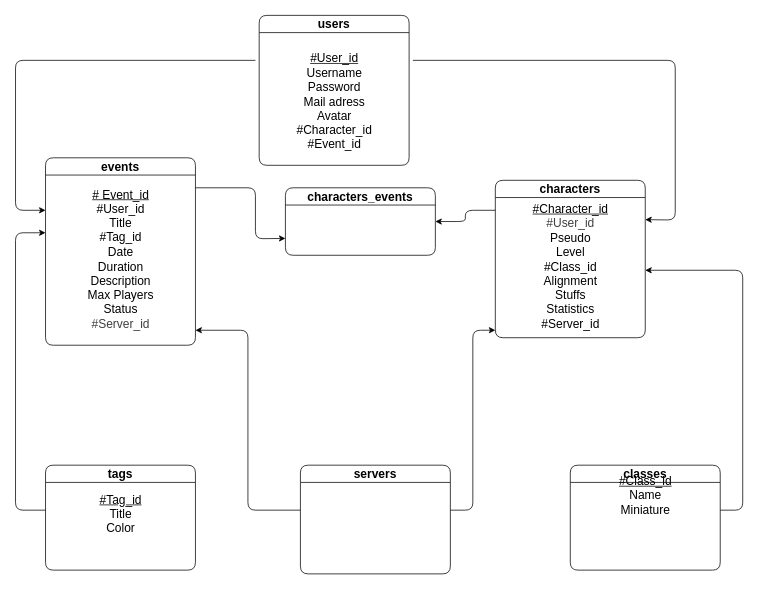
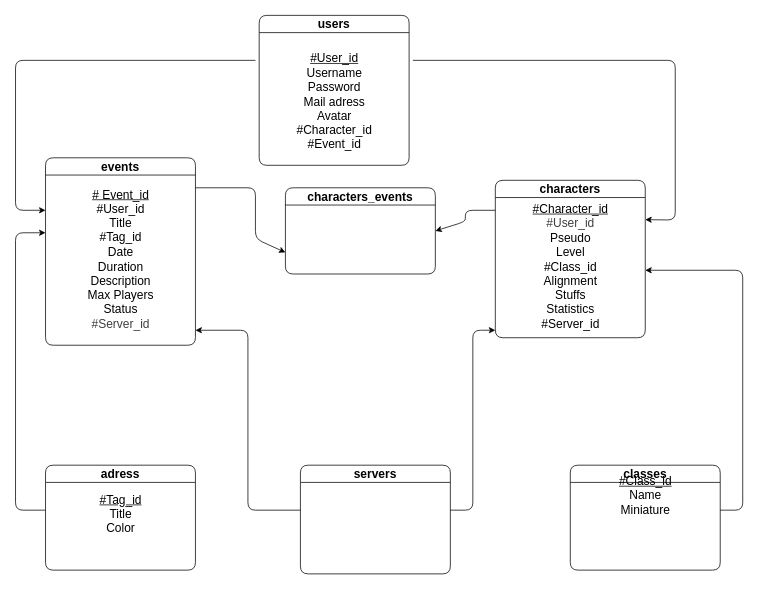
  <mxCell id="0" />
  <mxCell id="1" parent="0" />
  <mxCell id="2" style="edgeStyle=none;html=1;" edge="1" parent="1"><mxGeometry relative="1" as="geometry"><mxPoint x="660" y="440" as="targetPoint" /><mxPoint x="600" y="680" as="sourcePoint" /><Array as="points"><mxPoint x="630" y="680" /><mxPoint x="630" y="440" /></Array></mxGeometry></mxCell>
  <mxCell id="3" style="edgeStyle=none;html=1;entryX=1;entryY=0.5;entryDx=0;entryDy=0;" edge="1" parent="1" target="21"><mxGeometry relative="1" as="geometry"><mxPoint x="660" y="280" as="sourcePoint" /><Array as="points"><mxPoint x="620" y="280" /><mxPoint x="620" y="295" /></Array></mxGeometry></mxCell>
  <mxCell id="4" style="edgeStyle=none;html=1;exitX=1;exitY=0.25;exitDx=0;exitDy=0;entryX=1;entryY=0.25;entryDx=0;entryDy=0;" edge="1" parent="1" target="5"><mxGeometry relative="1" as="geometry"><mxPoint x="550" y="80" as="sourcePoint" /><Array as="points"><mxPoint x="900" y="80" /><mxPoint x="900" y="293" /></Array></mxGeometry></mxCell>
  <mxCell id="5" value="&lt;span style=&quot;font-size: 16px;&quot;&gt;characters&lt;/span&gt;" style="swimlane;whiteSpace=wrap;html=1;fillColor=#FFFFFF;rounded=1;shadow=0;glass=0;swimlaneLine=1;separatorColor=none;" parent="1" vertex="1"><mxGeometry x="660" y="240" width="200" height="210" as="geometry" /></mxCell>
  <mxCell id="6" value="&lt;div&gt;&lt;span style=&quot;font-size: 16px;&quot;&gt;&lt;u&gt;#Character_id&lt;/u&gt;&lt;/span&gt;&lt;/div&gt;&lt;div&gt;&lt;span style=&quot;color: rgb(63, 63, 63); font-size: 16px;&quot;&gt;#User_id&lt;/span&gt;&lt;span style=&quot;font-size: 16px;&quot;&gt;&lt;u&gt;&lt;br&gt;&lt;/u&gt;&lt;/span&gt;&lt;/div&gt;&lt;div&gt;&lt;span style=&quot;font-size: 16px;&quot;&gt;Pseudo&lt;/span&gt;&lt;/div&gt;&lt;div&gt;&lt;span style=&quot;font-size: 16px;&quot;&gt;Level&lt;/span&gt;&lt;/div&gt;&lt;div&gt;&lt;span style=&quot;font-size: 16px;&quot;&gt;#Class_id&lt;/span&gt;&lt;/div&gt;&lt;div&gt;&lt;span style=&quot;font-size: 16px;&quot;&gt;Alignment&lt;/span&gt;&lt;/div&gt;&lt;div&gt;&lt;span style=&quot;font-size: 16px;&quot;&gt;Stuffs&lt;/span&gt;&lt;/div&gt;&lt;div&gt;&lt;span style=&quot;font-size: 16px;&quot;&gt;Statistics&lt;/span&gt;&lt;/div&gt;&lt;div&gt;&lt;span style=&quot;font-size: 16px;&quot;&gt;#Server_id&lt;/span&gt;&lt;/div&gt;" style="text;html=1;align=center;verticalAlign=middle;resizable=0;points=[];autosize=1;strokeColor=none;fillColor=none;" parent="5" vertex="1"><mxGeometry x="40" y="20" width="120" height="190" as="geometry" /></mxCell>
  <mxCell id="7" value="&lt;font style=&quot;font-size: 16px;&quot;&gt;users&lt;/font&gt;" style="swimlane;whiteSpace=wrap;html=1;rounded=1;" parent="1" vertex="1"><mxGeometry x="345" y="20" width="200" height="200" as="geometry" /></mxCell>
  <mxCell id="8" value="&lt;font style=&quot;font-size: 16px;&quot;&gt;&lt;u&gt;#User_id&lt;/u&gt;&lt;/font&gt;&lt;div&gt;&lt;font size=&quot;3&quot; style=&quot;&quot;&gt;Username&lt;/font&gt;&lt;/div&gt;&lt;div&gt;&lt;font size=&quot;3&quot; style=&quot;&quot;&gt;Password&lt;/font&gt;&lt;/div&gt;&lt;div&gt;&lt;font size=&quot;3&quot; style=&quot;&quot;&gt;Mail adress&lt;/font&gt;&lt;/div&gt;&lt;div&gt;&lt;font size=&quot;3&quot; style=&quot;&quot;&gt;Avatar&lt;/font&gt;&lt;/div&gt;&lt;div&gt;&lt;font size=&quot;3&quot; style=&quot;&quot;&gt;#Character_id&lt;/font&gt;&lt;/div&gt;&lt;div&gt;&lt;font size=&quot;3&quot; style=&quot;&quot;&gt;#Event_id&lt;/font&gt;&lt;/div&gt;" style="text;html=1;align=center;verticalAlign=middle;resizable=0;points=[];autosize=1;strokeColor=none;fillColor=none;" parent="7" vertex="1"><mxGeometry x="40" y="40" width="120" height="150" as="geometry" /></mxCell>
  <mxCell id="9" style="edgeStyle=none;html=1;entryX=0;entryY=0.75;entryDx=0;entryDy=0;" edge="1" parent="1" target="21"><mxGeometry relative="1" as="geometry"><mxPoint x="260" y="250" as="sourcePoint" /><Array as="points"><mxPoint x="340" y="250" /><mxPoint x="340" y="318" /></Array></mxGeometry></mxCell>
  <mxCell id="10" style="edgeStyle=none;html=1;" edge="1" parent="1"><mxGeometry relative="1" as="geometry"><mxPoint x="60" y="280" as="targetPoint" /><mxPoint x="340" y="80" as="sourcePoint" /><Array as="points"><mxPoint x="20" y="80" /><mxPoint x="20" y="280" /></Array></mxGeometry></mxCell>
  <mxCell id="11" value="&lt;font style=&quot;font-size: 16px;&quot;&gt;events&lt;/font&gt;" style="swimlane;whiteSpace=wrap;html=1;rounded=1;startSize=23;" parent="1" vertex="1"><mxGeometry x="60" y="210" width="200" height="250" as="geometry" /></mxCell>
  <mxCell id="12" value="&lt;span style=&quot;font-size: 16px;&quot;&gt;&lt;u&gt;# Event_id&lt;/u&gt;&lt;/span&gt;&lt;div&gt;&lt;span style=&quot;font-size: 16px;&quot;&gt;#User_id&lt;br&gt;&lt;/span&gt;&lt;div&gt;&lt;span style=&quot;font-size: 16px;&quot;&gt;Title&lt;/span&gt;&lt;/div&gt;&lt;div&gt;&lt;span style=&quot;font-size: 16px;&quot;&gt;#Tag_id&lt;/span&gt;&lt;/div&gt;&lt;div&gt;&lt;span style=&quot;font-size: 16px; background-color: transparent;&quot;&gt;Date&lt;/span&gt;&lt;br&gt;&lt;/div&gt;&lt;div&gt;&lt;span style=&quot;font-size: 16px;&quot;&gt;Duration&lt;/span&gt;&lt;/div&gt;&lt;div&gt;&lt;span style=&quot;font-size: 16px;&quot;&gt;Description&lt;/span&gt;&lt;/div&gt;&lt;div&gt;&lt;span style=&quot;font-size: 16px;&quot;&gt;Max Players&lt;/span&gt;&lt;/div&gt;&lt;div&gt;&lt;span style=&quot;font-size: 16px;&quot;&gt;Status&lt;/span&gt;&lt;/div&gt;&lt;div&gt;&lt;span style=&quot;color: rgb(63, 63, 63); font-size: 16px;&quot;&gt;#Server_id&lt;/span&gt;&lt;/div&gt;&lt;/div&gt;" style="text;html=1;align=center;verticalAlign=middle;resizable=0;points=[];autosize=1;strokeColor=none;fillColor=none;" parent="11" vertex="1"><mxGeometry x="45" y="30" width="110" height="210" as="geometry" /></mxCell>
  <mxCell id="13" style="edgeStyle=none;html=1;" edge="1" parent="1"><mxGeometry relative="1" as="geometry"><mxPoint x="60" y="310" as="targetPoint" /><mxPoint x="60" y="680" as="sourcePoint" /><Array as="points"><mxPoint x="20" y="680" /><mxPoint x="20" y="310" /></Array></mxGeometry></mxCell>
- <mxCell id="14" value="&lt;font style=&quot;font-size: 16px;&quot;&gt;tags&lt;/font&gt;" style="swimlane;whiteSpace=wrap;html=1;rounded=1;" parent="1" vertex="1"><mxGeometry x="60" y="620" width="200" height="140" as="geometry" /></mxCell>
+ <mxCell id="14" value="&lt;font style=&quot;font-size: 16px;&quot;&gt;adress&lt;/font&gt;" style="swimlane;whiteSpace=wrap;html=1;rounded=1;" parent="1" vertex="1"><mxGeometry x="60" y="620" width="200" height="140" as="geometry" /></mxCell>
  <mxCell id="15" value="&lt;span style=&quot;font-size: 16px;&quot;&gt;&lt;u&gt;#Tag_id&lt;/u&gt;&lt;/span&gt;&lt;div&gt;&lt;span style=&quot;font-size: 16px;&quot;&gt;Title&lt;/span&gt;&lt;/div&gt;&lt;div&gt;&lt;span style=&quot;font-size: 16px;&quot;&gt;Color&lt;/span&gt;&lt;/div&gt;" style="text;html=1;align=center;verticalAlign=middle;resizable=0;points=[];autosize=1;strokeColor=none;fillColor=none;" parent="14" vertex="1"><mxGeometry x="60" y="30" width="80" height="70" as="geometry" /></mxCell>
  <mxCell id="16" style="edgeStyle=none;html=1;" edge="1" parent="1"><mxGeometry relative="1" as="geometry"><mxPoint x="860" y="360" as="targetPoint" /><mxPoint x="960" y="680" as="sourcePoint" /><Array as="points"><mxPoint x="990" y="680" /><mxPoint x="990" y="360" /></Array></mxGeometry></mxCell>
  <mxCell id="17" value="&lt;font style=&quot;font-size: 16px;&quot;&gt;classes&lt;/font&gt;" style="swimlane;whiteSpace=wrap;html=1;rounded=1;" parent="1" vertex="1"><mxGeometry x="760" y="620" width="200" height="140" as="geometry" /></mxCell>
  <mxCell id="18" value="&lt;span style=&quot;font-size: 16px;&quot;&gt;&lt;u&gt;#Class_id&lt;/u&gt;&lt;/span&gt;&lt;div&gt;&lt;span style=&quot;font-size: 16px;&quot;&gt;Name&lt;/span&gt;&lt;/div&gt;&lt;div&gt;&lt;span style=&quot;font-size: 16px;&quot;&gt;Miniature&lt;/span&gt;&lt;/div&gt;" style="text;html=1;align=center;verticalAlign=middle;resizable=0;points=[];autosize=1;strokeColor=none;fillColor=none;" parent="17" vertex="1"><mxGeometry x="55" y="5" width="90" height="70" as="geometry" /></mxCell>
  <mxCell id="19" value="&lt;font style=&quot;font-size: 16px;&quot;&gt;servers&lt;/font&gt;" style="swimlane;whiteSpace=wrap;html=1;startSize=23;rounded=1;fillStyle=auto;fillColor=default;" parent="1" vertex="1"><mxGeometry x="400" y="620" width="200" height="145" as="geometry" /></mxCell>
  <mxCell id="20" style="edgeStyle=none;html=1;" edge="1" parent="1"><mxGeometry relative="1" as="geometry"><mxPoint x="400" y="680" as="sourcePoint" /><mxPoint x="260" y="440" as="targetPoint" /><Array as="points"><mxPoint x="330" y="680" /><mxPoint x="330" y="440" /></Array></mxGeometry></mxCell>
- <mxCell id="21" value="&lt;font style=&quot;font-size: 16px;&quot;&gt;characters_events&lt;/font&gt;" style="swimlane;whiteSpace=wrap;html=1;rounded=1;" vertex="1" parent="1"><mxGeometry x="380" y="250" width="200" height="90" as="geometry" /></mxCell>
+ <mxCell id="21" value="&lt;font style=&quot;font-size: 16px;&quot;&gt;characters_events&lt;/font&gt;" style="swimlane;whiteSpace=wrap;html=1;rounded=1;" vertex="1" parent="1"><mxGeometry x="380" y="250" width="200" height="115" as="geometry" /></mxCell>
